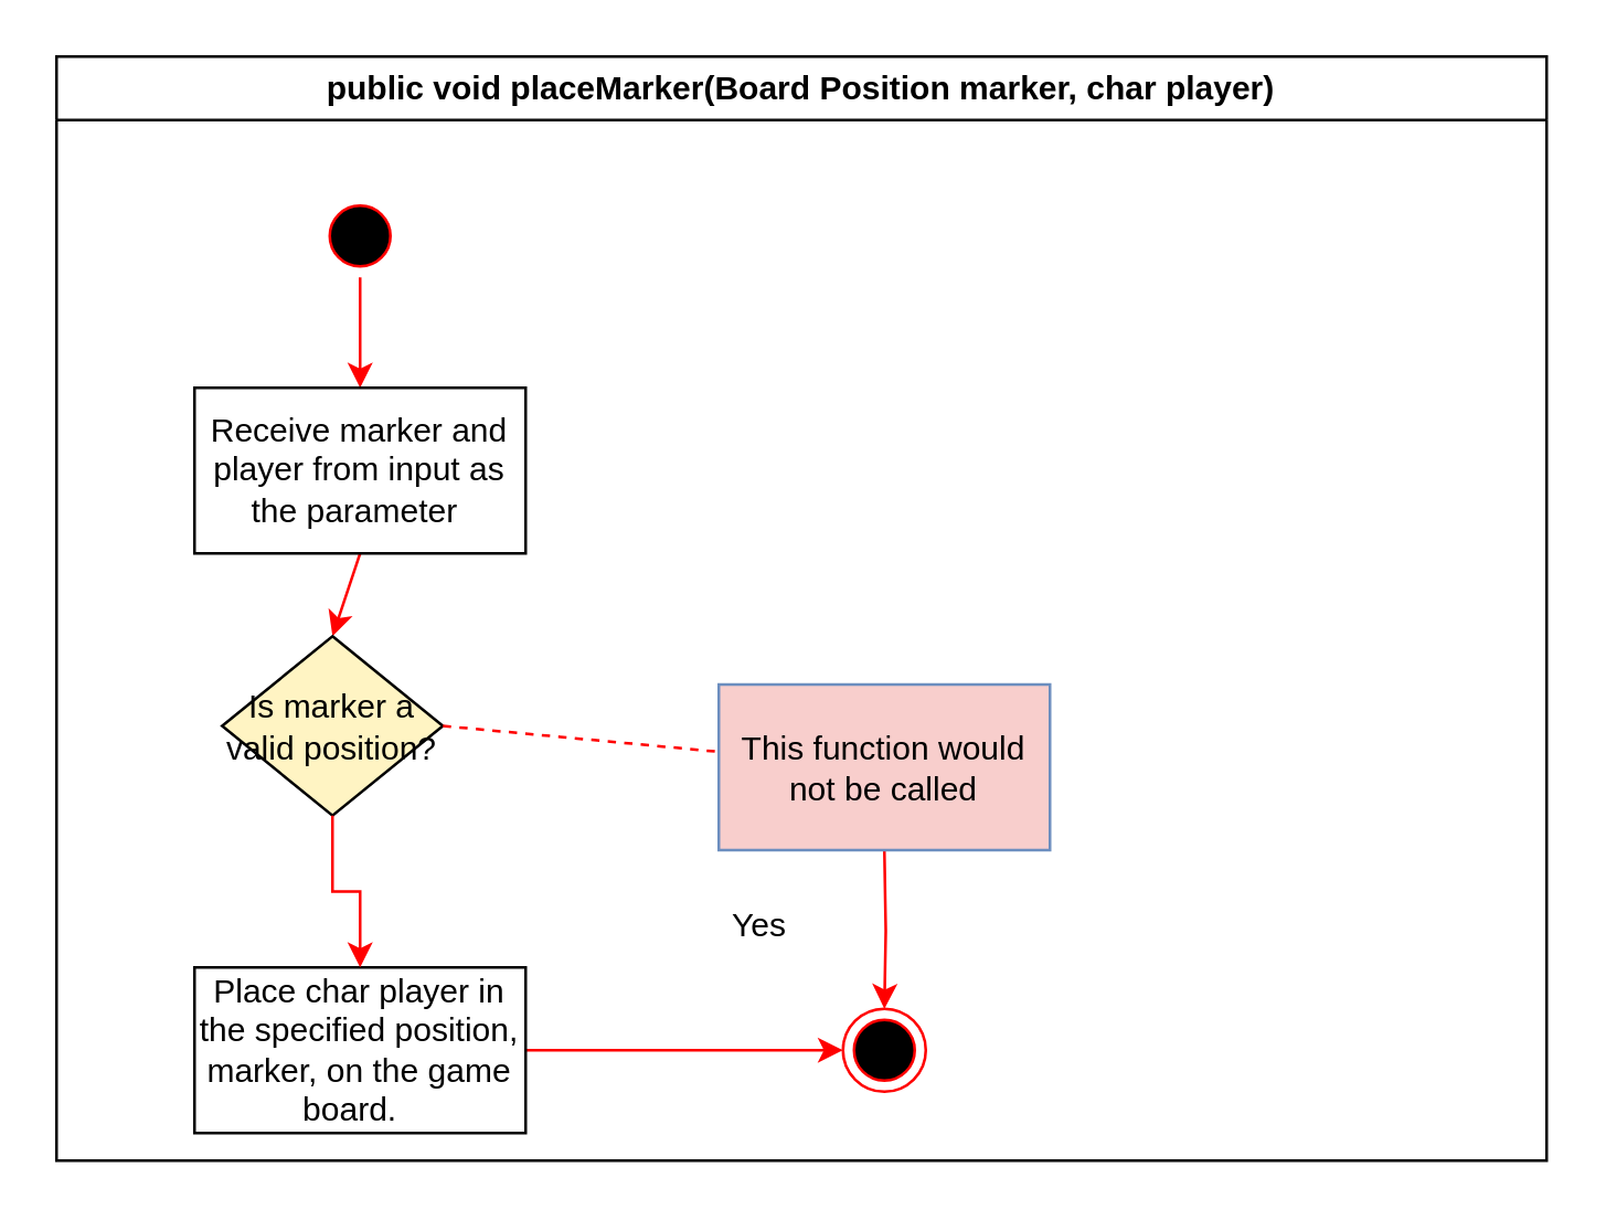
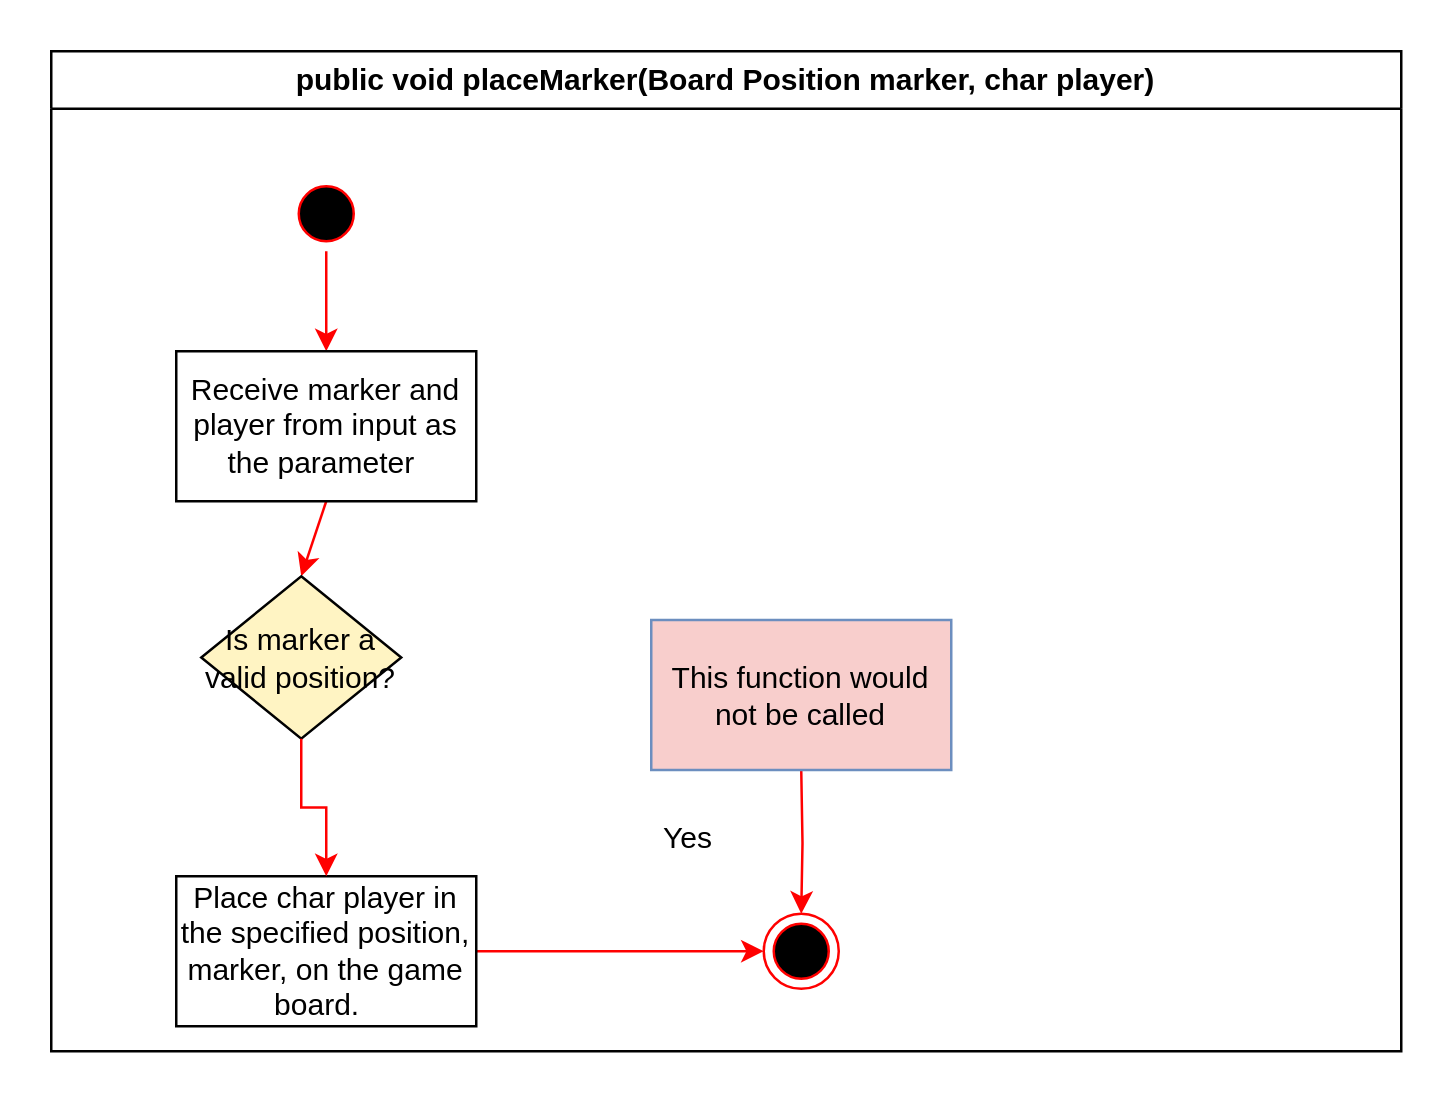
  <mxCell id="0" />
  <mxCell id="1" parent="0" />
  <mxCell id="2" value="public void placeMarker(Board Position marker, char player)" style="swimlane;whiteSpace=wrap" parent="1" vertex="1"><mxGeometry x="20" y="20" width="540" height="400" as="geometry"><mxRectangle x="530" y="40" width="300" height="23" as="alternateBounds" /></mxGeometry></mxCell>
  <mxCell id="3" value="" style="edgeStyle=orthogonalEdgeStyle;rounded=0;orthogonalLoop=1;jettySize=auto;html=1;strokeColor=#FF0000;" edge="1" parent="2" source="4"><mxGeometry relative="1" as="geometry"><mxPoint x="110" y="120" as="targetPoint" /></mxGeometry></mxCell>
  <mxCell id="4" value="" style="ellipse;shape=startState;fillColor=#000000;strokeColor=#ff0000;" parent="2" vertex="1"><mxGeometry x="95" y="50" width="30" height="30" as="geometry" /></mxCell>
  <mxCell id="5" value="" style="endArrow=classic;html=1;strokeColor=#FF0000;exitX=0.5;exitY=1;exitDx=0;exitDy=0;entryX=0.5;entryY=0;entryDx=0;entryDy=0;" edge="1" parent="2" source="7" target="8"><mxGeometry width="50" height="50" relative="1" as="geometry"><mxPoint x="109.41" y="230" as="sourcePoint" /><mxPoint x="109" y="220" as="targetPoint" /></mxGeometry></mxCell>
  <mxCell id="6" value="Yes" style="text;html=1;strokeColor=none;fillColor=none;align=center;verticalAlign=middle;whiteSpace=wrap;rounded=0;" vertex="1" parent="2"><mxGeometry x="235" y="305" width="40" height="20" as="geometry" /></mxCell>
  <mxCell id="7" value="Receive marker and player from input as the parameter&amp;nbsp;" style="rounded=0;whiteSpace=wrap;html=1;fontColor=#000000;" vertex="1" parent="2"><mxGeometry x="50" y="120" width="120" height="60" as="geometry" /></mxCell>
  <mxCell id="8" value="Is marker a valid position?" style="rhombus;whiteSpace=wrap;html=1;fillColor=#FFF4C3;" vertex="1" parent="2"><mxGeometry x="60" y="210" width="80" height="65" as="geometry" /></mxCell>
  <mxCell id="9" value="" style="ellipse;whiteSpace=wrap;html=1;aspect=fixed;fontColor=#000000;labelBorderColor=#FF0000;strokeColor=#FF0000;" parent="2" vertex="1"><mxGeometry x="285" y="345" width="30" height="30" as="geometry" /></mxCell>
  <mxCell id="10" value="" style="ellipse;shape=startState;fillColor=#000000;strokeColor=#ff0000;" parent="2" vertex="1"><mxGeometry x="285" y="345" width="30" height="30" as="geometry" /></mxCell>
  <mxCell id="11" value="" style="edgeStyle=orthogonalEdgeStyle;rounded=0;orthogonalLoop=1;jettySize=auto;html=1;strokeColor=#FF0000;" edge="1" parent="2" target="10"><mxGeometry relative="1" as="geometry"><mxPoint x="300" y="287.5" as="sourcePoint" /></mxGeometry></mxCell>
  <mxCell id="12" value="" style="edgeStyle=orthogonalEdgeStyle;rounded=0;orthogonalLoop=1;jettySize=auto;html=1;strokeColor=#FF0000;entryX=0;entryY=0.5;entryDx=0;entryDy=0;" edge="1" parent="2" source="13" target="10"><mxGeometry relative="1" as="geometry"><mxPoint x="250" y="360" as="targetPoint" /></mxGeometry></mxCell>
  <mxCell id="13" value="Place char player in the specified position, marker, on the game board.&amp;nbsp;&amp;nbsp;" style="rounded=0;whiteSpace=wrap;html=1;fontColor=#000000;" vertex="1" parent="2"><mxGeometry x="50" y="330" width="120" height="60" as="geometry" /></mxCell>
  <mxCell id="14" value="" style="edgeStyle=orthogonalEdgeStyle;rounded=0;orthogonalLoop=1;jettySize=auto;html=1;strokeColor=#FF0000;entryX=0.5;entryY=0;entryDx=0;entryDy=0;" edge="1" parent="2" source="8" target="13"><mxGeometry relative="1" as="geometry"><mxPoint x="110" y="385" as="targetPoint" /></mxGeometry></mxCell>
  <mxCell id="15" value="This function would not be called" style="rounded=0;whiteSpace=wrap;html=1;fillColor=#f8cecc;strokeColor=#6c8ebf;" vertex="1" parent="2"><mxGeometry x="240" y="227.5" width="120" height="60" as="geometry" /></mxCell>
- <mxCell id="16" value="" style="endArrow=none;dashed=1;html=1;strokeColor=#FF0000;exitX=1;exitY=0.5;exitDx=0;exitDy=0;" edge="1" parent="2" source="8" target="15"><mxGeometry width="50" height="50" relative="1" as="geometry"><mxPoint x="200" y="258" as="sourcePoint" /><mxPoint x="220" y="258" as="targetPoint" /></mxGeometry></mxCell>
